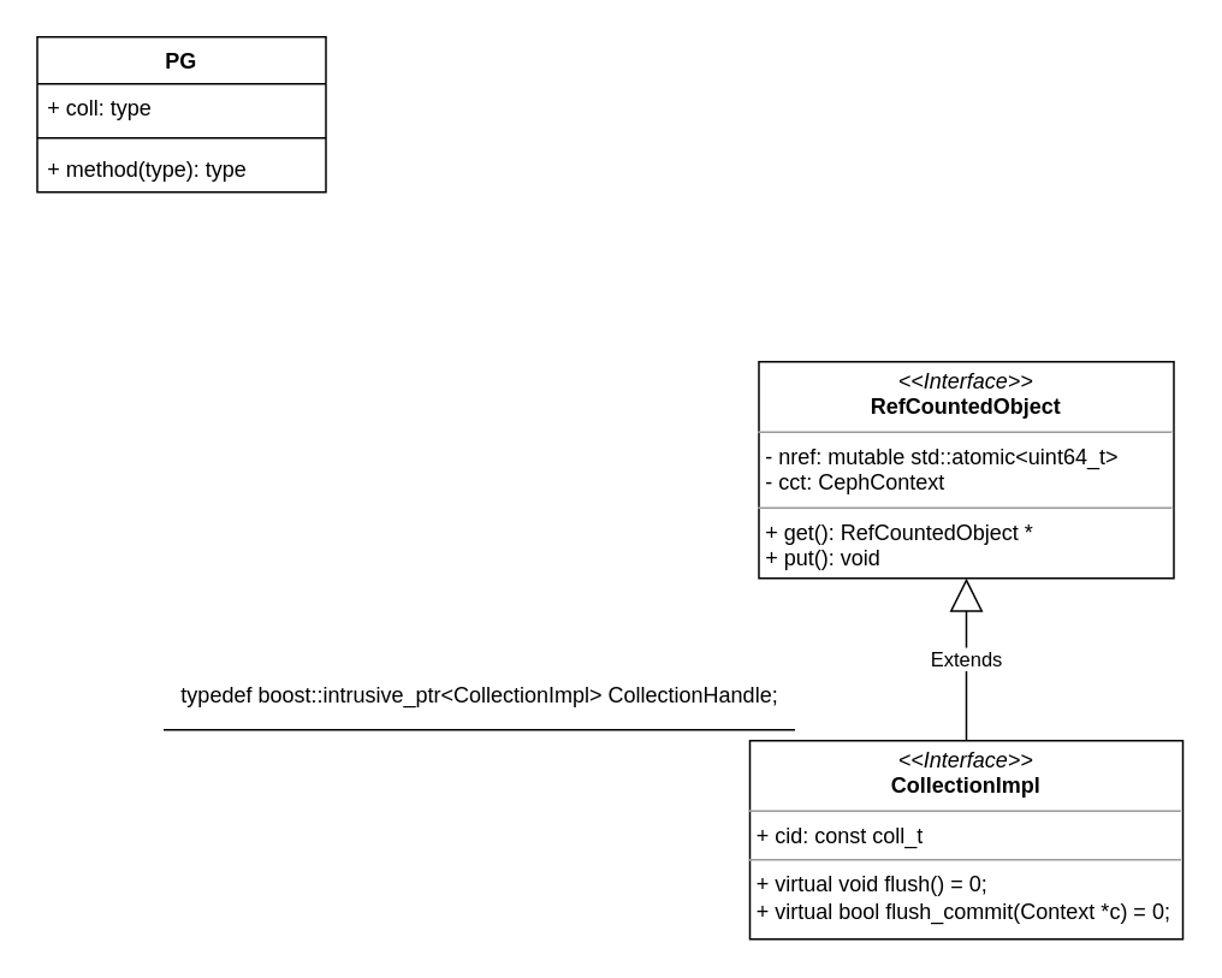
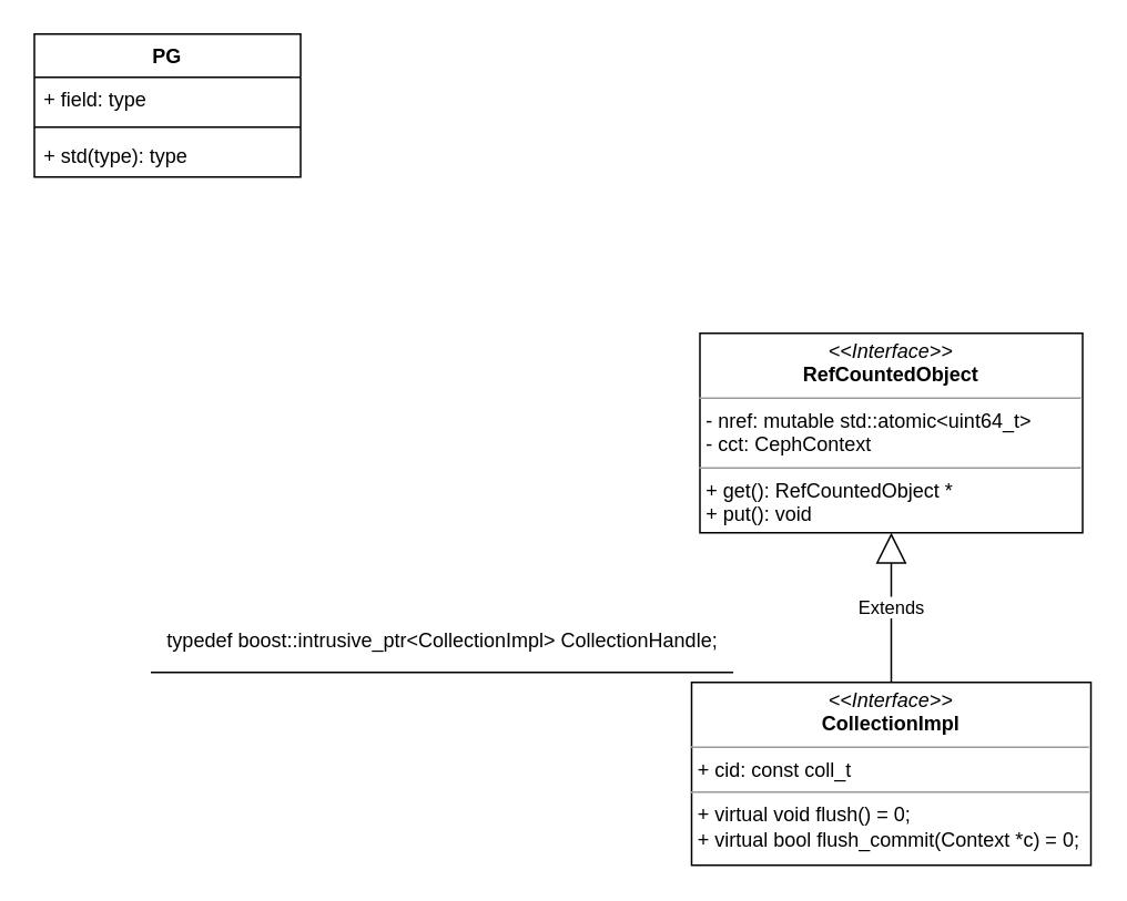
  <mxCell id="0" />
  <mxCell id="1" parent="0" />
  <mxCell id="2" value="PG" style="swimlane;fontStyle=1;align=center;verticalAlign=top;childLayout=stackLayout;horizontal=1;startSize=26;horizontalStack=0;resizeParent=1;resizeParentMax=0;resizeLast=0;collapsible=1;marginBottom=0;whiteSpace=wrap;html=1;" vertex="1" parent="1"><mxGeometry x="20" y="20" width="160" height="86" as="geometry"><mxRectangle x="340" y="320" width="100" height="30" as="alternateBounds" /></mxGeometry></mxCell>
- <mxCell id="3" value="+ coll: type" style="text;strokeColor=none;fillColor=none;align=left;verticalAlign=top;spacingLeft=4;spacingRight=4;overflow=hidden;rotatable=0;points=[[0,0.5],[1,0.5]];portConstraint=eastwest;whiteSpace=wrap;html=1;" vertex="1" parent="2"><mxGeometry y="26" width="160" height="26" as="geometry" /></mxCell>
+ <mxCell id="3" value="+ field: type" style="text;strokeColor=none;fillColor=none;align=left;verticalAlign=top;spacingLeft=4;spacingRight=4;overflow=hidden;rotatable=0;points=[[0,0.5],[1,0.5]];portConstraint=eastwest;whiteSpace=wrap;html=1;" vertex="1" parent="2"><mxGeometry y="26" width="160" height="26" as="geometry" /></mxCell>
  <mxCell id="4" value="" style="line;strokeWidth=1;fillColor=none;align=left;verticalAlign=middle;spacingTop=-1;spacingLeft=3;spacingRight=3;rotatable=0;labelPosition=right;points=[];portConstraint=eastwest;strokeColor=inherit;" vertex="1" parent="2"><mxGeometry y="52" width="160" height="8" as="geometry" /></mxCell>
- <mxCell id="5" value="+ method(type): type" style="text;strokeColor=none;fillColor=none;align=left;verticalAlign=top;spacingLeft=4;spacingRight=4;overflow=hidden;rotatable=0;points=[[0,0.5],[1,0.5]];portConstraint=eastwest;whiteSpace=wrap;html=1;" vertex="1" parent="2"><mxGeometry y="60" width="160" height="26" as="geometry" /></mxCell>
+ <mxCell id="5" value="+ std(type): type" style="text;strokeColor=none;fillColor=none;align=left;verticalAlign=top;spacingLeft=4;spacingRight=4;overflow=hidden;rotatable=0;points=[[0,0.5],[1,0.5]];portConstraint=eastwest;whiteSpace=wrap;html=1;" vertex="1" parent="2"><mxGeometry y="60" width="160" height="26" as="geometry" /></mxCell>
  <mxCell id="6" value="&lt;p style=&quot;margin:0px;margin-top:4px;text-align:center;&quot;&gt;&lt;i&gt;&amp;lt;&amp;lt;Interface&amp;gt;&amp;gt;&lt;/i&gt;&lt;br&gt;&lt;b&gt;RefCountedObject&lt;/b&gt;&lt;/p&gt;&lt;hr size=&quot;1&quot;&gt;&lt;p style=&quot;margin:0px;margin-left:4px;&quot;&gt;- nref&lt;span style=&quot;background-color: initial;&quot;&gt;:&amp;nbsp;&lt;/span&gt;mutable std::atomic&amp;lt;uint64_t&amp;gt;&lt;/p&gt;&lt;p style=&quot;margin:0px;margin-left:4px;&quot;&gt;-&amp;nbsp;cct&lt;span style=&quot;background-color: initial;&quot;&gt;: CephContext&lt;/span&gt;&lt;/p&gt;&lt;hr size=&quot;1&quot;&gt;&lt;p style=&quot;margin:0px;margin-left:4px;&quot;&gt;+ get(): RefCountedObject *&lt;br&gt;+ put(): void&lt;/p&gt;" style="verticalAlign=top;align=left;overflow=fill;fontSize=12;fontFamily=Helvetica;html=1;whiteSpace=wrap;" vertex="1" parent="1"><mxGeometry x="420" y="200" width="230" height="120" as="geometry" /></mxCell>
  <mxCell id="7" value="Extends" style="endArrow=block;endSize=16;endFill=0;html=1;rounded=0;entryX=0.5;entryY=1;entryDx=0;entryDy=0;exitX=0.5;exitY=0;exitDx=0;exitDy=0;" edge="1" parent="1" source="9" target="6"><mxGeometry width="160" relative="1" as="geometry"><mxPoint x="535" y="410" as="sourcePoint" /><mxPoint x="400" y="330" as="targetPoint" /><Array as="points" /></mxGeometry></mxCell>
  <mxCell id="8" value="" style="endArrow=block;endSize=16;endFill=0;html=1;rounded=0;entryX=0.5;entryY=1;entryDx=0;entryDy=0;exitX=0.5;exitY=0;exitDx=0;exitDy=0;" edge="1" parent="1" target="9"><mxGeometry width="160" relative="1" as="geometry"><mxPoint x="535" y="410" as="sourcePoint" /><mxPoint x="535" y="320" as="targetPoint" /><Array as="points" /></mxGeometry></mxCell>
  <mxCell id="9" value="&lt;p style=&quot;margin:0px;margin-top:4px;text-align:center;&quot;&gt;&lt;i&gt;&amp;lt;&amp;lt;Interface&amp;gt;&amp;gt;&lt;/i&gt;&lt;br&gt;&lt;/p&gt;&lt;div style=&quot;text-align: center;&quot;&gt;&lt;span style=&quot;background-color: initial;&quot;&gt;&lt;b&gt;CollectionImpl&lt;/b&gt;&lt;/span&gt;&lt;/div&gt;&lt;hr size=&quot;1&quot;&gt;&lt;p style=&quot;margin:0px;margin-left:4px;&quot;&gt;+ cid: const coll_t&lt;br&gt;&lt;/p&gt;&lt;hr size=&quot;1&quot;&gt;&lt;p style=&quot;margin:0px;margin-left:4px;&quot;&gt;+&amp;nbsp;virtual void flush() = 0;&lt;/p&gt;&lt;p style=&quot;margin:0px;margin-left:4px;&quot;&gt;+&amp;nbsp;virtual bool flush_commit(Context *c) = 0;&lt;/p&gt;" style="verticalAlign=top;align=left;overflow=fill;fontSize=12;fontFamily=Helvetica;html=1;whiteSpace=wrap;" vertex="1" parent="1"><mxGeometry x="415" y="410" width="240" height="110" as="geometry" /></mxCell>
  <mxCell id="10" value="" style="line;strokeWidth=1;fillColor=none;align=left;verticalAlign=middle;spacingTop=-1;spacingLeft=3;spacingRight=3;rotatable=0;labelPosition=right;points=[];portConstraint=eastwest;strokeColor=inherit;" vertex="1" parent="1"><mxGeometry x="90" y="400" width="350" height="8" as="geometry" /></mxCell>
  <mxCell id="11" value="typedef boost::intrusive_ptr&amp;lt;CollectionImpl&amp;gt; CollectionHandle;" style="text;html=1;align=center;verticalAlign=middle;resizable=0;points=[];autosize=1;strokeColor=none;fillColor=none;" vertex="1" parent="1"><mxGeometry x="90" y="370" width="350" height="30" as="geometry" /></mxCell>
